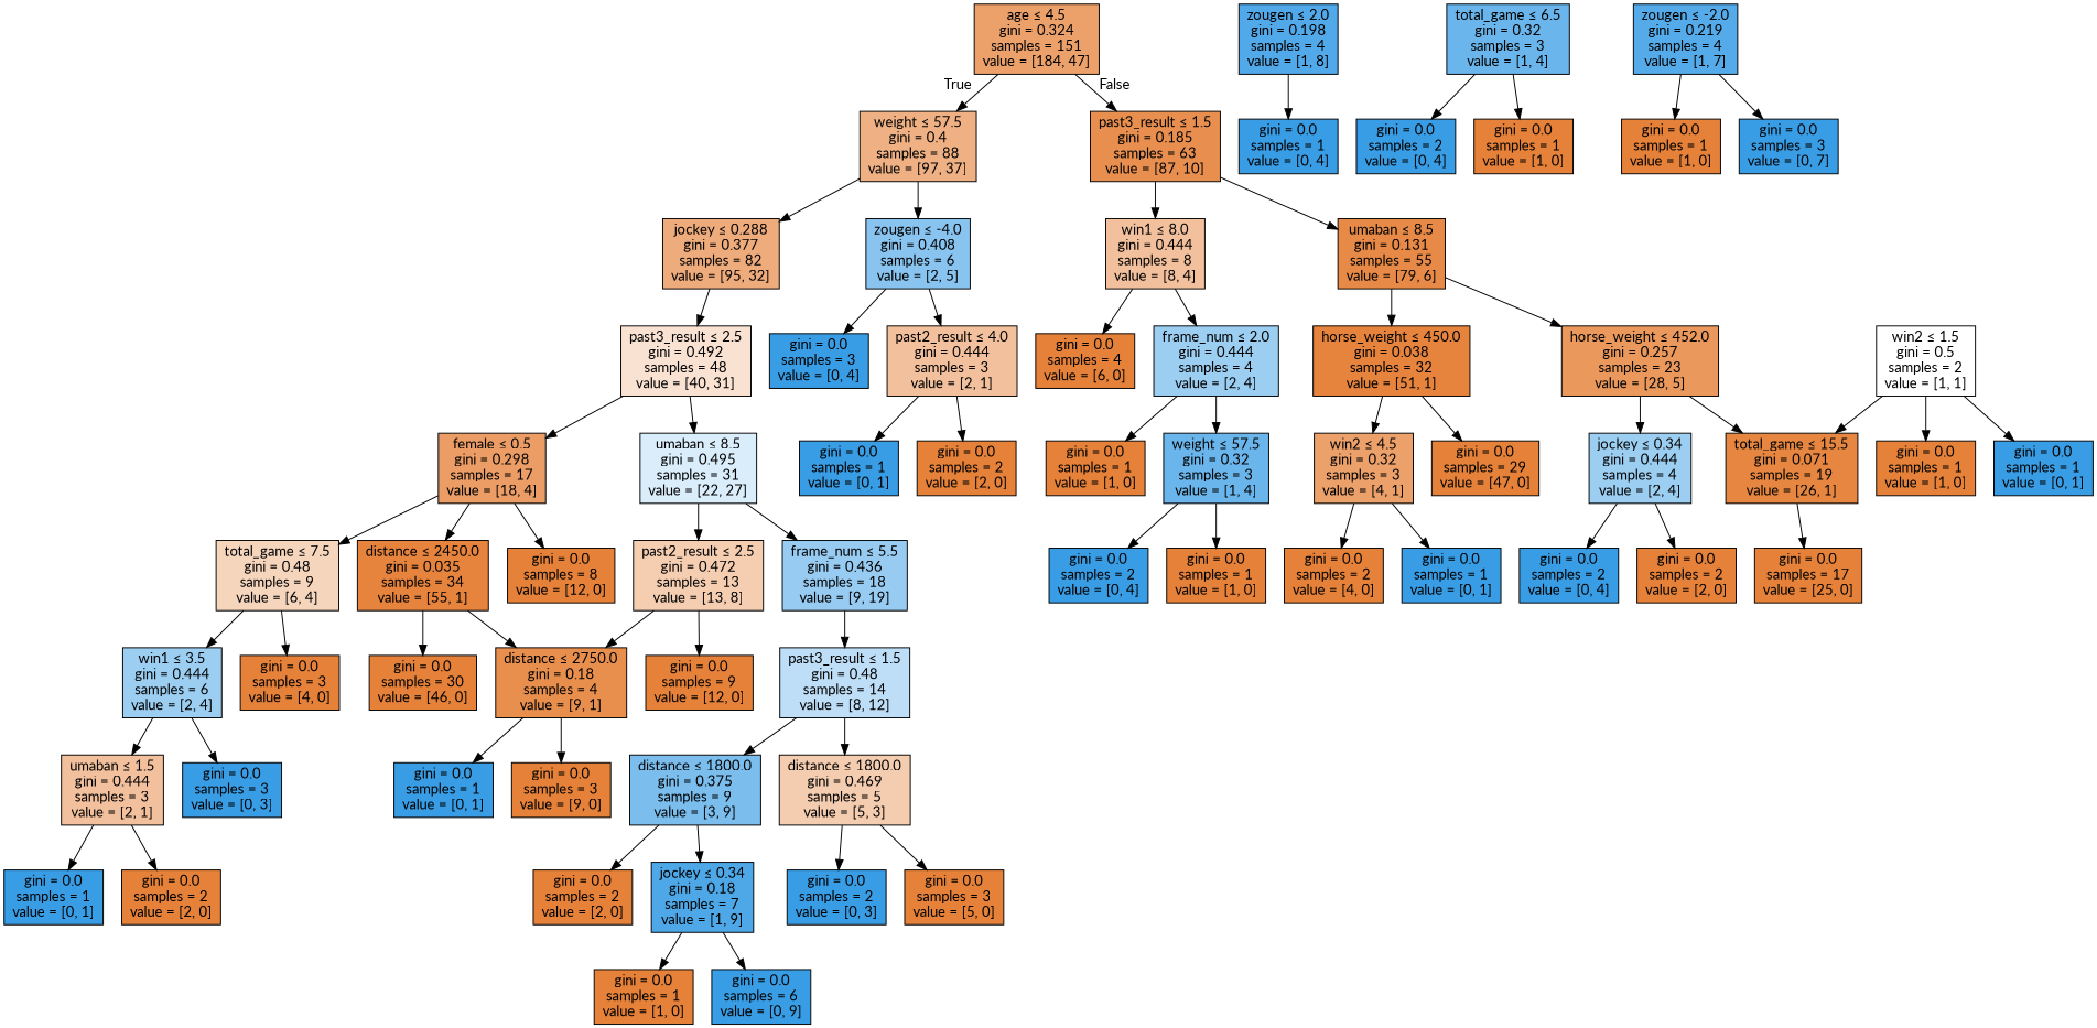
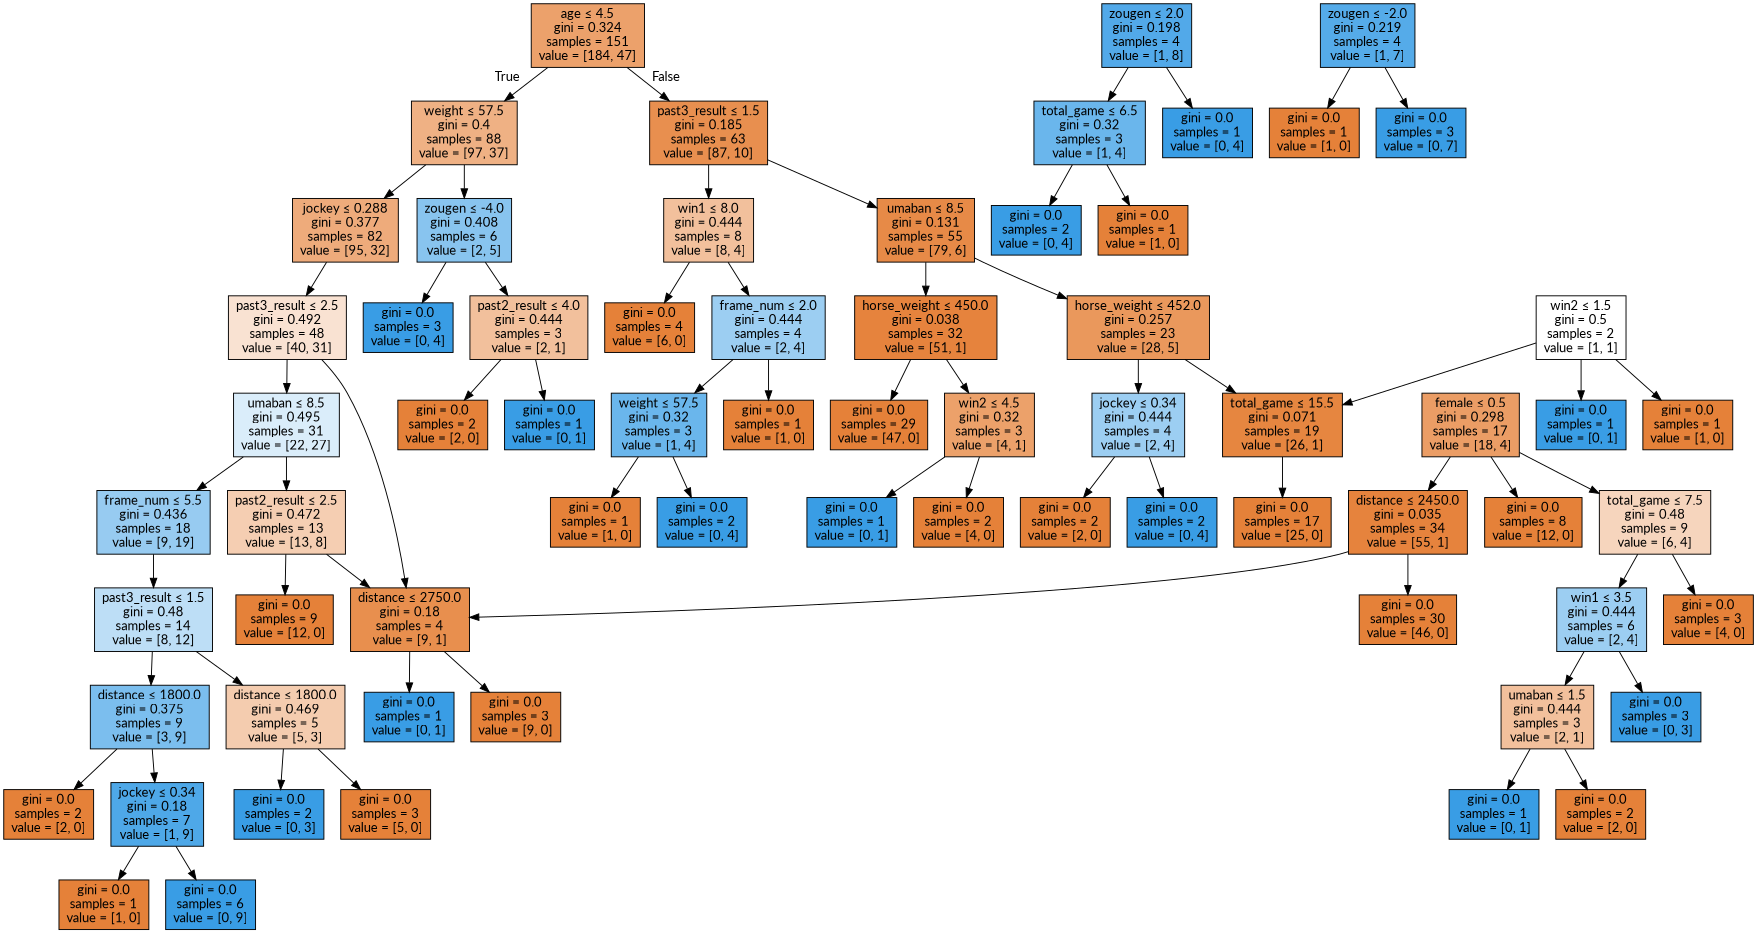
  digraph {
    fontname=Lato
    node [color=black fillcolor="#e58139ff" fontname=Lato shape=box style=filled]
    edge [fontname=Lato]
    n1 [fillcolor="#e58139be" label=<age &le; 4.5<br/>gini = 0.324<br/>samples = 151<br/>value = [184, 47]>]
    n2 [fillcolor="#e581399e" label=<weight &le; 57.5<br/>gini = 0.4<br/>samples = 88<br/>value = [97, 37]>]
    n3 [fillcolor="#e58139e2" label=<past3_result &le; 1.5<br/>gini = 0.185<br/>samples = 63<br/>value = [87, 10]>]
    n4 [fillcolor="#e58139a9" label=<jockey &le; 0.288<br/>gini = 0.377<br/>samples = 82<br/>value = [95, 32]>]
    n5 [fillcolor="#399de599" label=<zougen &le; -4.0<br/>gini = 0.408<br/>samples = 6<br/>value = [2, 5]>]
    n6 [fillcolor="#e581397f" label=<win1 &le; 8.0<br/>gini = 0.444<br/>samples = 8<br/>value = [8, 4]>]
    n7 [fillcolor="#e58139ec" label=<umaban &le; 8.5<br/>gini = 0.131<br/>samples = 55<br/>value = [79, 6]>]
    n8 [fillcolor="#e5813939" label=<past3_result &le; 2.5<br/>gini = 0.492<br/>samples = 48<br/>value = [40, 31]>]
    n9 [fillcolor="#399de5ff" label=<gini = 0.0<br/>samples = 3<br/>value = [0, 4]>]
    n10 [fillcolor="#e581397f" label=<past2_result &le; 4.0<br/>gini = 0.444<br/>samples = 3<br/>value = [2, 1]>]
    n11 [fillcolor="#e58139fa" label=<distance &le; 2450.0<br/>gini = 0.035<br/>samples = 34<br/>value = [55, 1]>]
    n12 [label=<gini = 0.0<br/>samples = 30<br/>value = [46, 0]>]
    n13 [fillcolor="#e58139e3" label=<distance &le; 2750.0<br/>gini = 0.18<br/>samples = 4<br/>value = [9, 1]>]
    n14 [fillcolor="#399de52f" label=<umaban &le; 8.5<br/>gini = 0.495<br/>samples = 31<br/>value = [22, 27]>]
    n15 [fillcolor="#e58139c6" label=<female &le; 0.5<br/>gini = 0.298<br/>samples = 17<br/>value = [18, 4]>]
    n16 [fillcolor="#399de5ff" label=<gini = 0.0<br/>samples = 1<br/>value = [0, 1]>]
    n17 [label=<gini = 0.0<br/>samples = 3<br/>value = [9, 0]>]
    n18 [fillcolor="#e5813962" label=<past2_result &le; 2.5<br/>gini = 0.472<br/>samples = 13<br/>value = [13, 8]>]
    n19 [fillcolor="#399de586" label=<frame_num &le; 5.5<br/>gini = 0.436<br/>samples = 18<br/>value = [9, 19]>]
    n20 [fillcolor="#e5813955" label=<total_game &le; 7.5<br/>gini = 0.48<br/>samples = 9<br/>value = [6, 4]>]
    n21 [label=<gini = 0.0<br/>samples = 8<br/>value = [12, 0]>]
    n22 [label=<gini = 0.0<br/>samples = 9<br/>value = [12, 0]>]
    n23 [fillcolor="#399de555" label=<past3_result &le; 1.5<br/>gini = 0.48<br/>samples = 14<br/>value = [8, 12]>]
    n24 [fillcolor="#399de5df" label=<zougen &le; 2.0<br/>gini = 0.198<br/>samples = 4<br/>value = [1, 8]>]
    n25 [fillcolor="#399de5bf" label=<total_game &le; 6.5<br/>gini = 0.32<br/>samples = 3<br/>value = [1, 4]>]
    n26 [fillcolor="#399de5ff" label=<gini = 0.0<br/>samples = 1<br/>value = [0, 4]>]
    n27 [fillcolor="#399de5ff" label=<gini = 0.0<br/>samples = 2<br/>value = [0, 4]>]
    n28 [label=<gini = 0.0<br/>samples = 1<br/>value = [1, 0]>]
    n29 [fillcolor="#399de5db" label=<zougen &le; -2.0<br/>gini = 0.219<br/>samples = 4<br/>value = [1, 7]>]
    n30 [label=<gini = 0.0<br/>samples = 1<br/>value = [1, 0]>]
    n31 [fillcolor="#399de5ff" label=<gini = 0.0<br/>samples = 3<br/>value = [0, 7]>]
    n32 [fillcolor="#399de5aa" label=<distance &le; 1800.0<br/>gini = 0.375<br/>samples = 9<br/>value = [3, 9]>]
    n33 [fillcolor="#e5813966" label=<distance &le; 1800.0<br/>gini = 0.469<br/>samples = 5<br/>value = [5, 3]>]
    n34 [label=<gini = 0.0<br/>samples = 2<br/>value = [2, 0]>]
    n35 [fillcolor="#399de5e3" label=<jockey &le; 0.34<br/>gini = 0.18<br/>samples = 7<br/>value = [1, 9]>]
    n36 [fillcolor="#399de5ff" label=<gini = 0.0<br/>samples = 2<br/>value = [0, 3]>]
    n37 [label=<gini = 0.0<br/>samples = 3<br/>value = [5, 0]>]
    n38 [label=<gini = 0.0<br/>samples = 1<br/>value = [1, 0]>]
    n39 [fillcolor="#399de5ff" label=<gini = 0.0<br/>samples = 6<br/>value = [0, 9]>]
    n40 [label=<gini = 0.0<br/>samples = 3<br/>value = [4, 0]>]
    n41 [fillcolor="#399de57f" label=<win1 &le; 3.5<br/>gini = 0.444<br/>samples = 6<br/>value = [2, 4]>]
    n42 [fillcolor="#e581397f" label=<umaban &le; 1.5<br/>gini = 0.444<br/>samples = 3<br/>value = [2, 1]>]
    n43 [fillcolor="#399de5ff" label=<gini = 0.0<br/>samples = 3<br/>value = [0, 3]>]
    n44 [fillcolor="#399de5ff" label=<gini = 0.0<br/>samples = 1<br/>value = [0, 1]>]
    n45 [label=<gini = 0.0<br/>samples = 2<br/>value = [2, 0]>]
    n46 [fillcolor="#399de5ff" label=<gini = 0.0<br/>samples = 1<br/>value = [0, 1]>]
    n47 [label=<gini = 0.0<br/>samples = 2<br/>value = [2, 0]>]
    n48 [label=<gini = 0.0<br/>samples = 4<br/>value = [6, 0]>]
    n49 [fillcolor="#399de57f" label=<frame_num &le; 2.0<br/>gini = 0.444<br/>samples = 4<br/>value = [2, 4]>]
    n50 [fillcolor="#e58139fa" label=<horse_weight &le; 450.0<br/>gini = 0.038<br/>samples = 32<br/>value = [51, 1]>]
    n51 [fillcolor="#e58139d1" label=<horse_weight &le; 452.0<br/>gini = 0.257<br/>samples = 23<br/>value = [28, 5]>]
    n52 [label=<gini = 0.0<br/>samples = 1<br/>value = [1, 0]>]
    n53 [fillcolor="#399de5bf" label=<weight &le; 57.5<br/>gini = 0.32<br/>samples = 3<br/>value = [1, 4]>]
    n54 [fillcolor="#399de5ff" label=<gini = 0.0<br/>samples = 2<br/>value = [0, 4]>]
    n55 [label=<gini = 0.0<br/>samples = 1<br/>value = [1, 0]>]
    n56 [fillcolor="#e58139bf" label=<win2 &le; 4.5<br/>gini = 0.32<br/>samples = 3<br/>value = [4, 1]>]
    n57 [label=<gini = 0.0<br/>samples = 29<br/>value = [47, 0]>]
    n58 [fillcolor="#399de57f" label=<jockey &le; 0.34<br/>gini = 0.444<br/>samples = 4<br/>value = [2, 4]>]
    n59 [fillcolor="#e58139f5" label=<total_game &le; 15.5<br/>gini = 0.071<br/>samples = 19<br/>value = [26, 1]>]
    n60 [label=<gini = 0.0<br/>samples = 2<br/>value = [4, 0]>]
    n61 [fillcolor="#399de5ff" label=<gini = 0.0<br/>samples = 1<br/>value = [0, 1]>]
    n62 [fillcolor="#399de5ff" label=<gini = 0.0<br/>samples = 2<br/>value = [0, 4]>]
    n63 [label=<gini = 0.0<br/>samples = 2<br/>value = [2, 0]>]
    n64 [label=<gini = 0.0<br/>samples = 17<br/>value = [25, 0]>]
    n65 [fillcolor="#e5813900" label=<win2 &le; 1.5<br/>gini = 0.5<br/>samples = 2<br/>value = [1, 1]>]
    n66 [label=<gini = 0.0<br/>samples = 1<br/>value = [1, 0]>]
    n67 [fillcolor="#399de5ff" label=<gini = 0.0<br/>samples = 1<br/>value = [0, 1]>]
    n1 -> n2 [headlabel=True labelangle=45 labeldistance=2.5]
    n1 -> n3 [headlabel=False labelangle=-45 labeldistance=2.5]
    n2 -> n4
    n2 -> n5
    n3 -> n6
    n3 -> n7
    n4 -> n8
    n5 -> n9
    n5 -> n10
    n6 -> n48
    n6 -> n49
    n7 -> n50
    n7 -> n51
    n8 -> n14
-   n8 -> n15
+   n8 -> n13
    n10 -> n46
    n10 -> n47
    n11 -> n12
    n11 -> n13
    n13 -> n16
    n13 -> n17
    n14 -> n18
    n14 -> n19
    n15 -> n11
    n15 -> n20
    n15 -> n21
    n18 -> n13
    n18 -> n22
    n19 -> n23
    n20 -> n40
    n20 -> n41
    n23 -> n32
    n23 -> n33
+   n24 -> n25
    n24 -> n26
    n25 -> n27
    n25 -> n28
    n29 -> n30
    n29 -> n31
    n32 -> n34
    n32 -> n35
    n33 -> n36
    n33 -> n37
    n35 -> n38
    n35 -> n39
    n41 -> n42
    n41 -> n43
    n42 -> n44
    n42 -> n45
    n49 -> n52
    n49 -> n53
    n50 -> n56
    n50 -> n57
    n51 -> n58
    n51 -> n59
    n53 -> n54
    n53 -> n55
    n56 -> n60
    n56 -> n61
    n58 -> n62
    n58 -> n63
    n59 -> n64
    n65 -> n59
    n65 -> n66
    n65 -> n67
  }
